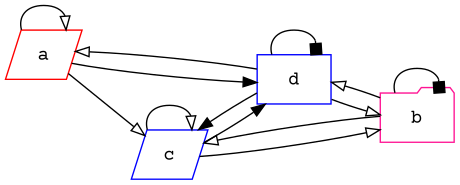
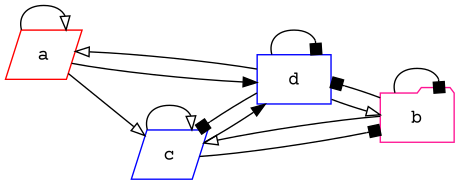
  digraph {
    fontname="Courier Prime"
    rankdir=LR
    node [color=blue fontname="Courier Prime" shape=parallelogram]
    edge [arrowhead=onormal fontname="Courier Prime"]
    a [color=red]
    c
    d [shape=box]
    b [color=deeppink shape=folder]
    a -> a
    a -> c
    a -> d [arrowhead=normal]
    c -> c
    c -> d [arrowhead=normal]
-   c -> b
+   c -> b [arrowhead=box]
    d -> a
-   d -> c [arrowhead=normal]
+   d -> c [arrowhead=box]
    d -> d [arrowhead=box]
    d -> b
    b -> c
-   b -> d
+   b -> d [arrowhead=box]
    b -> b [arrowhead=box]
  }
